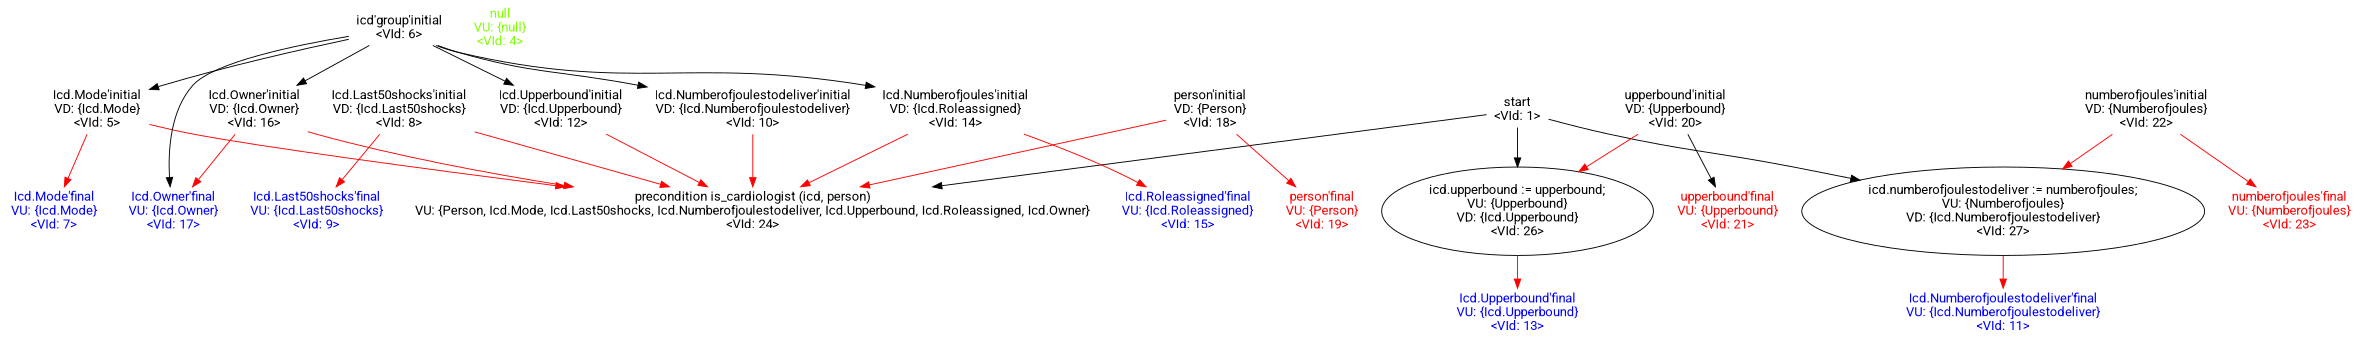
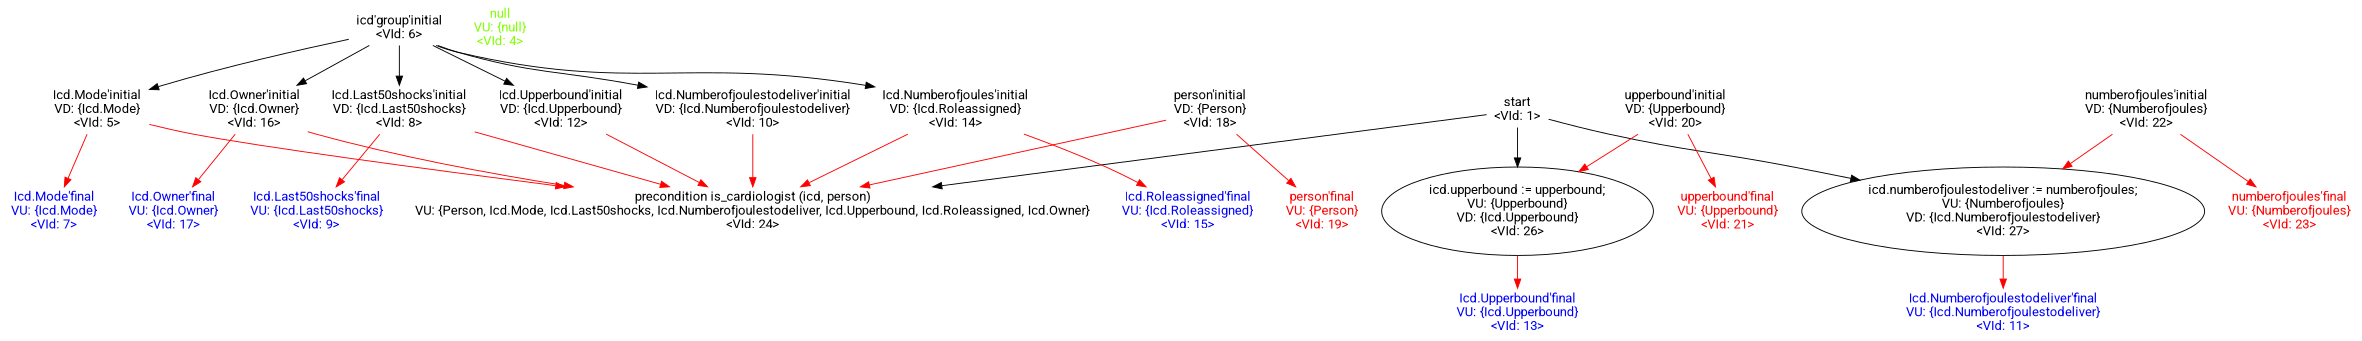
  digraph {
    fontname=Roboto
    splines=True
    node [fontname=Roboto shape=plaintext]
    edge [arrowType=normal fontname=Roboto color=red]
    n1 [label="start\n<VId: 1>"]
    n2 [label="precondition is_cardiologist (icd, person)\nVU: {Person, Icd.Mode, Icd.Last50shocks, Icd.Numberofjoulestodeliver, Icd.Upperbound, Icd.Roleassigned, Icd.Owner}\n<VId: 24>"]
    n3 [label="icd.upperbound := upperbound;\nVU: {Upperbound}\nVD: {Icd.Upperbound}\n<VId: 26>" shape=""]
    n4 [label="icd.numberofjoulestodeliver := numberofjoules;\nVU: {Numberofjoules}\nVD: {Icd.Numberofjoulestodeliver}\n<VId: 27>" shape=""]
    n5 [fontcolor=blue label="Icd.Upperbound'final\nVU: {Icd.Upperbound}\n<VId: 13>"]
    n6 [fontcolor=blue label="Icd.Numberofjoulestodeliver'final\nVU: {Icd.Numberofjoulestodeliver}\n<VId: 11>"]
    n7 [fontcolor=chartreuse label="null\nVU: {null}\n<VId: 4>"]
    n8 [label="Icd.Mode'initial\nVD: {Icd.Mode}\n<VId: 5>"]
    n9 [fontcolor=blue label="Icd.Mode'final\nVU: {Icd.Mode}\n<VId: 7>"]
    n10 [label="icd'group'initial\n<VId: 6>"]
    n11 [label="Icd.Last50shocks'initial\nVD: {Icd.Last50shocks}\n<VId: 8>"]
    n12 [label="Icd.Numberofjoulestodeliver'initial\nVD: {Icd.Numberofjoulestodeliver}\n<VId: 10>"]
    n13 [label="Icd.Upperbound'initial\nVD: {Icd.Upperbound}\n<VId: 12>"]
    n14 [label="Icd.Numberofjoules'initial\nVD: {Icd.Roleassigned}\n<VId: 14>"]
    n15 [label="Icd.Owner'initial\nVD: {Icd.Owner}\n<VId: 16>"]
    n16 [fontcolor=blue label="Icd.Last50shocks'final\nVU: {Icd.Last50shocks}\n<VId: 9>"]
    n17 [fontcolor=blue label="Icd.Roleassigned'final\nVU: {Icd.Roleassigned}\n<VId: 15>"]
    n18 [fontcolor=blue label="Icd.Owner'final\nVU: {Icd.Owner}\n<VId: 17>"]
    n19 [label="person'initial\nVD: {Person}\n<VId: 18>"]
    n20 [fontcolor=red label="person'final\nVU: {Person}\n<VId: 19>"]
    n21 [label="upperbound'initial\nVD: {Upperbound}\n<VId: 20>"]
    n22 [fontcolor=red label="upperbound'final\nVU: {Upperbound}\n<VId: 21>"]
    n23 [label="numberofjoules'initial\nVD: {Numberofjoules}\n<VId: 22>"]
    n24 [fontcolor=red label="numberofjoules'final\nVU: {Numberofjoules}\n<VId: 23>"]
    n1 -> n2 [color=""]
    n1 -> n3 [color=""]
    n1 -> n4 [color=""]
    n3 -> n5
    n4 -> n6
    n8 -> n2
    n8 -> n9
    n10 -> n8 [color=""]
-   n10 -> n18 [color=""]
+   n10 -> n11 [color=""]
    n10 -> n12 [color=""]
    n10 -> n13 [color=""]
    n10 -> n14 [color=""]
    n10 -> n15 [color=""]
    n11 -> n2
    n11 -> n16
    n12 -> n2
    n13 -> n2
    n14 -> n2
    n14 -> n17
    n15 -> n2
    n15 -> n18
    n19 -> n2
    n19 -> n20
    n21 -> n3
-   n21 -> n22 [color=black]
+   n21 -> n22
    n23 -> n4
    n23 -> n24
  }
